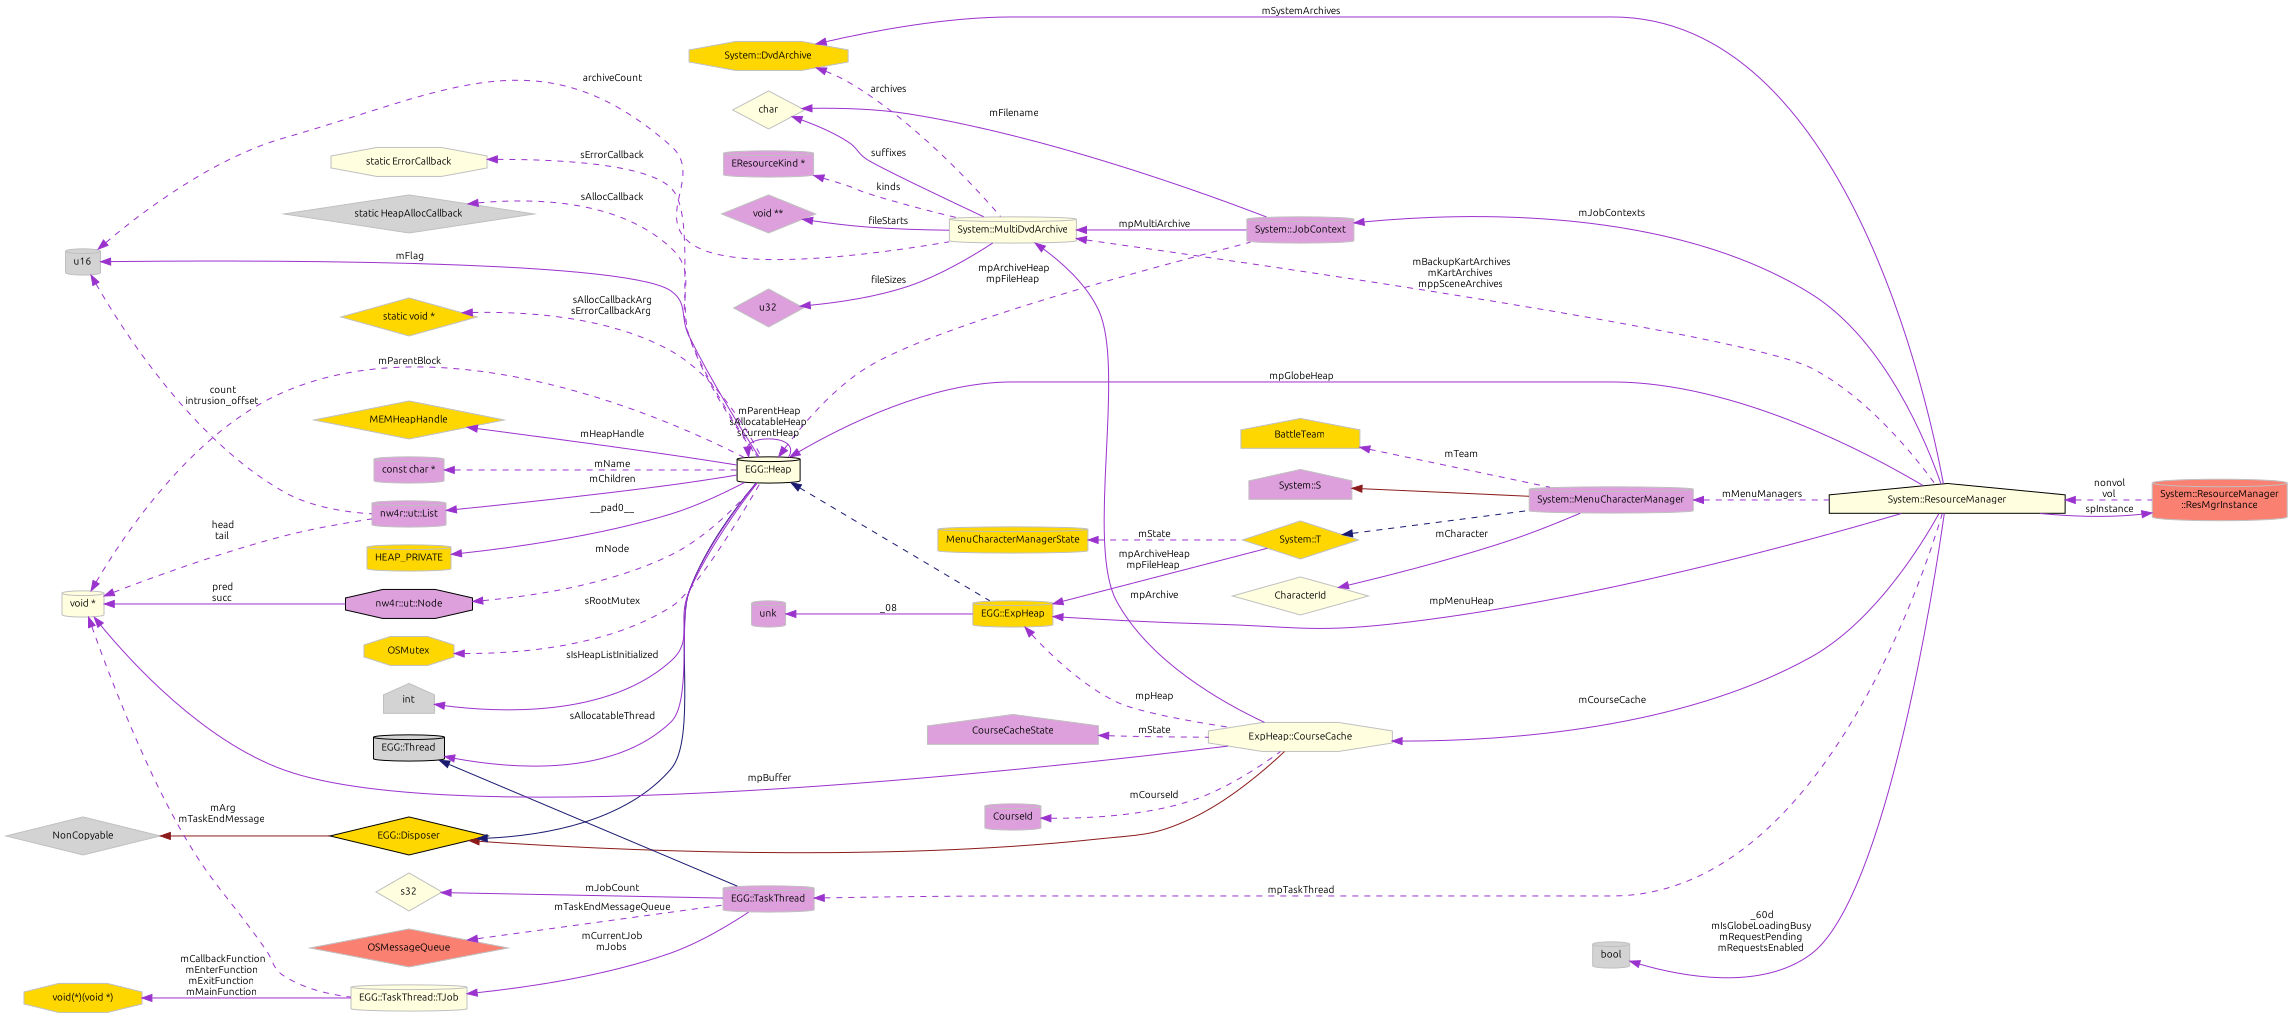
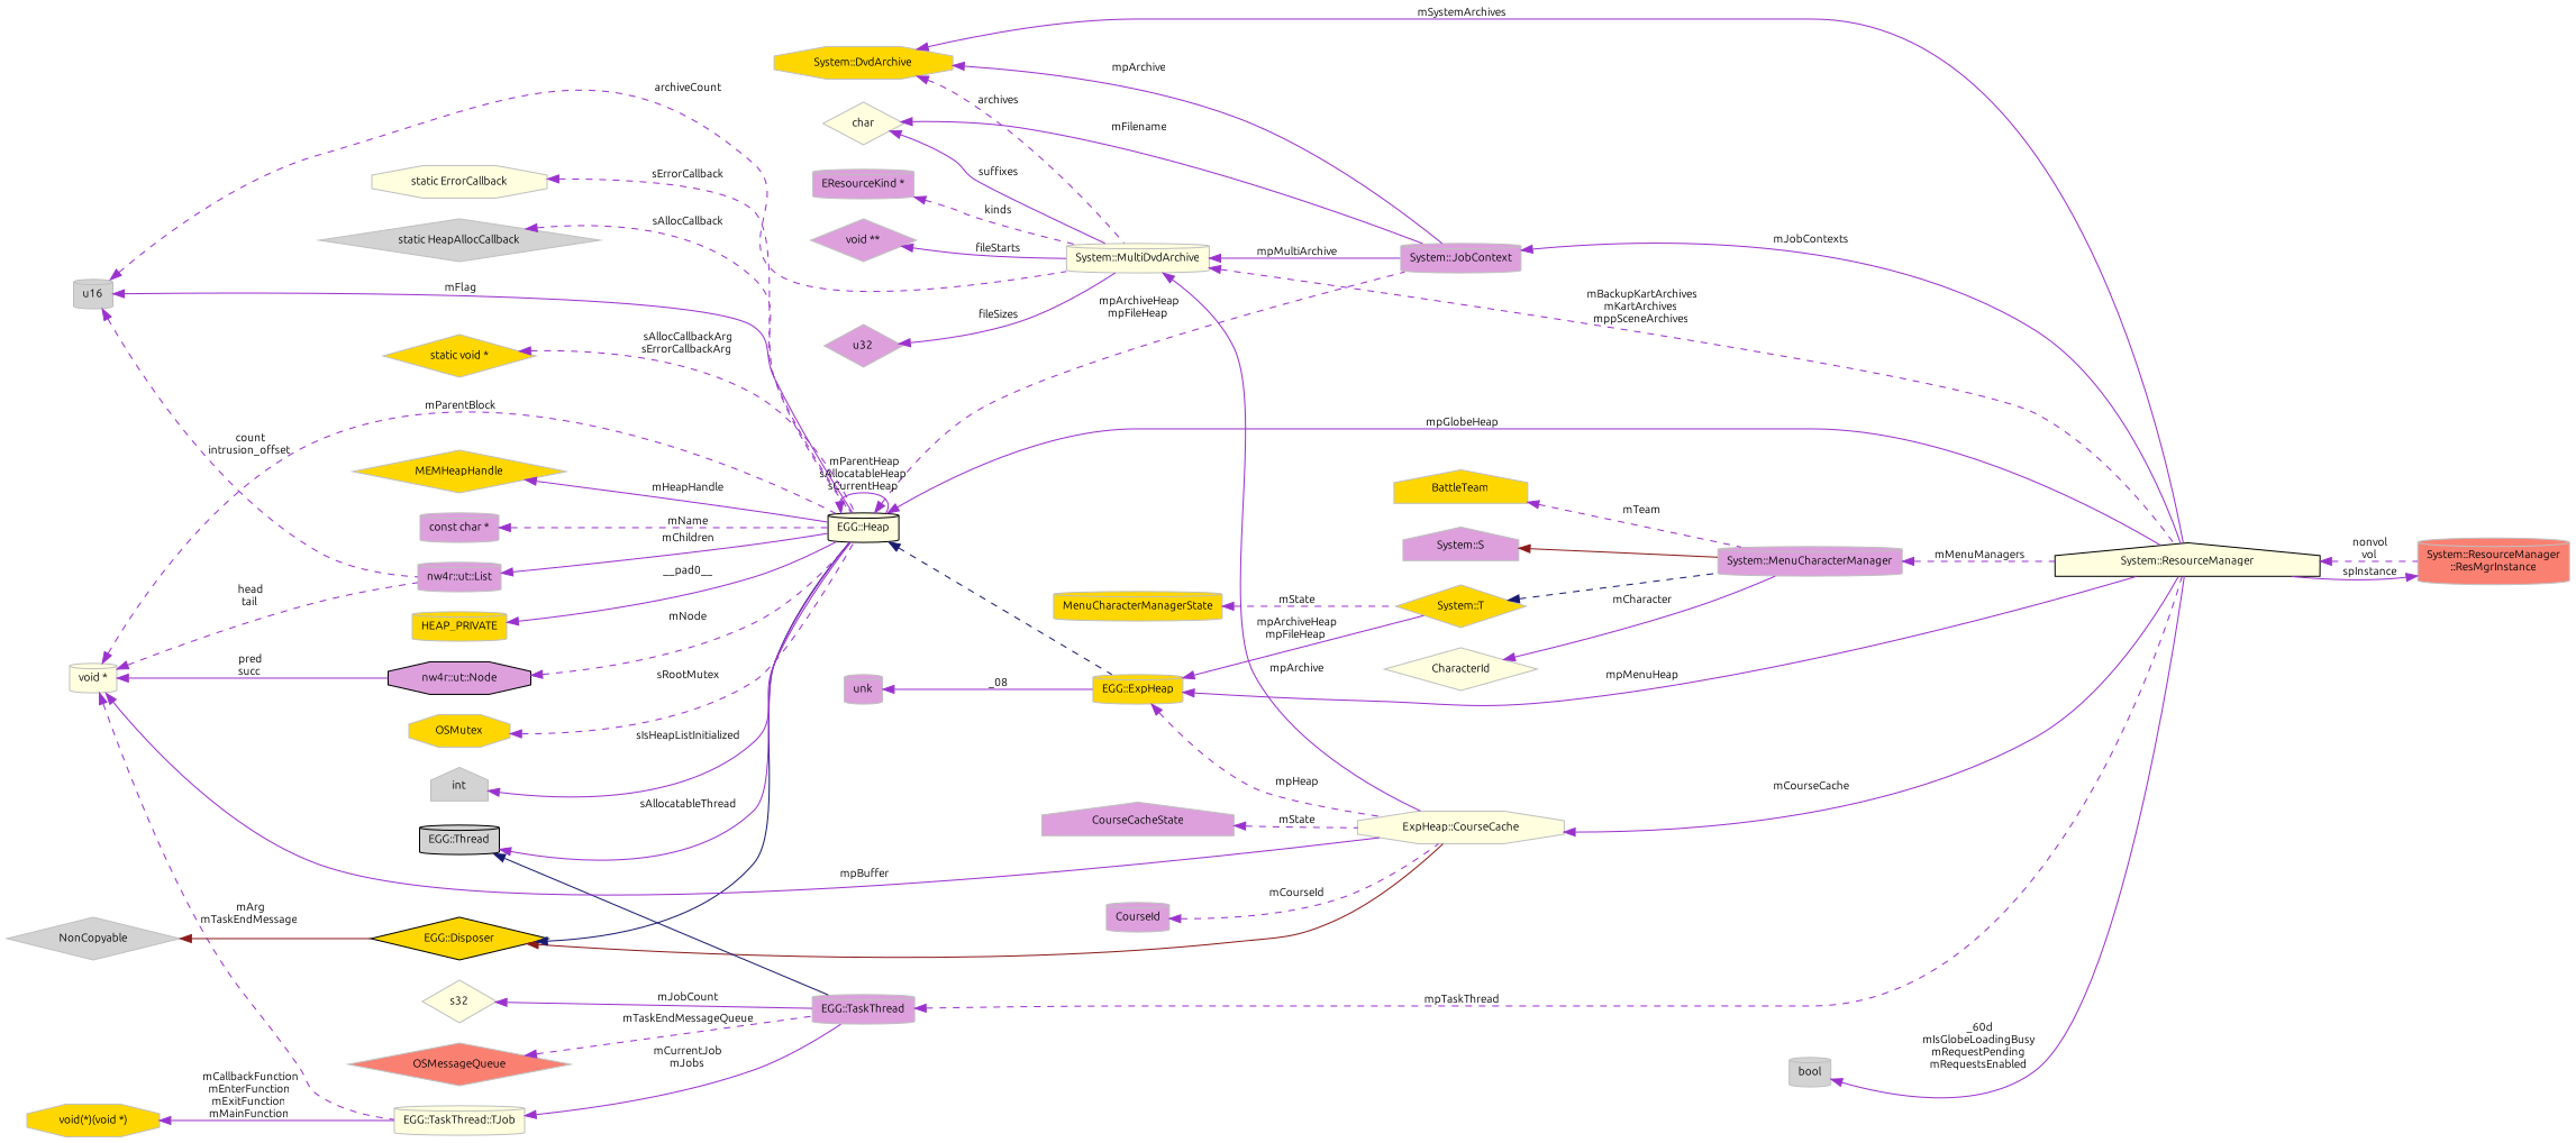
  digraph {
    fontname=Ubuntu
    rankdir=LR
    node [color=grey75 fillcolor=plum fontname=Ubuntu fontsize=10 shape=cylinder style=filled]
    edge [color=darkorchid3 dir=back fontname=Ubuntu fontsize=10 labelfontname=FreeMono labelfontsize=10 style=solid]
    n1 [color=black fillcolor=lightyellow fontcolor=black height=0.2 label="System::ResourceManager" shape=house width=0.4]
    n2 [fillcolor=salmon height=0.2 label="System::ResourceManager\l::ResMgrInstance" width=0.4]
    n3 [fillcolor=lightyellow height=0.2 label="System::MultiDvdArchive" width=0.4]
    n4 [height=0.2 label="System::JobContext" width=0.4]
    n5 [fillcolor=lightyellow height=0.2 label="ExpHeap::CourseCache" shape=octagon width=0.4]
    n6 [fillcolor=gold height=0.2 label="System::DvdArchive" shape=octagon width=0.4]
    n7 [fillcolor=lightgrey height=0.2 label=u16 width=0.4]
    n8 [color=black fillcolor=lightyellow height=0.2 label="EGG::Heap" width=0.4]
    n9 [height=0.2 label="nw4r::ut::List" width=0.4]
    n10 [fillcolor=gold height=0.2 label="EGG::ExpHeap" width=0.4]
    n11 [height=0.2 label=u32 shape=diamond width=0.4]
    n12 [fillcolor=lightyellow height=0.2 label=char shape=diamond width=0.4]
    n13 [height=0.2 label="void **" shape=diamond width=0.4]
    n14 [height=0.2 label="EResourceKind *" width=0.4]
    n15 [height=0.2 label=unk width=0.4]
    n16 [fillcolor=gold height=0.2 label="System::T" shape=diamond width=0.4]
    n17 [color=black fillcolor=gold height=0.2 label="EGG::Disposer" shape=diamond width=0.4]
    n18 [fillcolor=lightgrey height=0.2 label=NonCopyable shape=diamond width=0.4]
    n19 [fillcolor=gold height=0.2 label=HEAP_PRIVATE width=0.4]
    n20 [fillcolor=gold height=0.2 label=OSMutex shape=octagon width=0.4]
    n21 [fillcolor=lightgrey height=0.2 label=int shape=house width=0.4]
    n22 [fillcolor=lightyellow height=0.2 label="static ErrorCallback" shape=octagon width=0.4]
    n23 [fillcolor=lightgrey height=0.2 label="static HeapAllocCallback" shape=diamond width=0.4]
    n24 [fillcolor=gold height=0.2 label="static void *" shape=diamond width=0.4]
    n25 [color=black fillcolor=lightgrey height=0.2 label="EGG::Thread" width=0.4]
    n26 [height=0.2 label="EGG::TaskThread" width=0.4]
    n27 [fillcolor=gold height=0.2 label=MEMHeapHandle shape=diamond width=0.4]
    n28 [fillcolor=lightyellow height=0.2 label="void *" width=0.4]
    n29 [color=black height=0.2 label="nw4r::ut::Node" shape=octagon width=0.4]
    n30 [fillcolor=lightyellow height=0.2 label="EGG::TaskThread::TJob" width=0.4]
    n31 [height=0.2 label="const char *" width=0.4]
    n32 [fillcolor=gold height=0.2 label="void(*)(void *)" shape=octagon width=0.4]
    n33 [fillcolor=lightyellow height=0.2 label=s32 shape=diamond width=0.4]
    n34 [fillcolor=salmon height=0.2 label=OSMessageQueue shape=diamond width=0.4]
    n35 [height=0.2 label="System::MenuCharacterManager" width=0.4]
    n36 [height=0.2 label=CourseId width=0.4]
    n37 [height=0.2 label=CourseCacheState shape=house width=0.4]
    n38 [height=0.2 label="System::S" shape=house width=0.4]
    n39 [fillcolor=gold height=0.2 label=MenuCharacterManagerState width=0.4]
    n40 [fillcolor=lightyellow height=0.2 label=CharacterId shape=diamond width=0.4]
    n41 [fillcolor=gold height=0.2 label=BattleTeam shape=house width=0.4]
    n42 [fillcolor=lightgrey height=0.2 label=bool width=0.4]
    n1 -> n2 [label=" nonvol\nvol" style=dashed]
    n2 -> n1 [label=" spInstance"]
    n3 -> n1 [label=" mBackupKartArchives\nmKartArchives\nmppSceneArchives" style=dashed]
    n3 -> n4 [label=" mpMultiArchive"]
    n3 -> n5 [label=" mpArchive"]
    n4 -> n1 [label=" mJobContexts"]
    n5 -> n1 [label=" mCourseCache"]
    n6 -> n1 [label=" mSystemArchives"]
    n6 -> n3 [label=" archives" style=dashed]
+   n6 -> n4 [label=" mpArchive"]
    n7 -> n3 [label=" archiveCount" style=dashed]
    n7 -> n8 [label=" mFlag"]
    n7 -> n9 [label=" count\nintrusion_offset" style=dashed]
    n8 -> n1 [label=" mpGlobeHeap"]
    n8 -> n4 [label=" mpArchiveHeap\nmpFileHeap" style=dashed]
    n8 -> n8 [label=" mParentHeap\nsAllocatableHeap\nsCurrentHeap"]
    n8 -> n10 [color=midnightblue style=dashed]
    n9 -> n8 [label=" mChildren"]
    n10 -> n1 [label=" mpMenuHeap"]
    n10 -> n5 [label=" mpHeap" style=dashed]
    n10 -> n16 [label=" mpArchiveHeap\nmpFileHeap"]
    n11 -> n3 [label=" fileSizes"]
    n12 -> n3 [label=" suffixes"]
    n12 -> n4 [label=" mFilename"]
    n13 -> n3 [label=" fileStarts"]
    n14 -> n3 [label=" kinds" style=dashed]
    n15 -> n10 [label=" _08"]
    n16 -> n35 [color=midnightblue style=dashed]
    n17 -> n5 [color=firebrick4]
    n17 -> n8 [color=midnightblue]
    n18 -> n17 [color=firebrick4]
    n19 -> n8 [label=" __pad0__"]
    n20 -> n8 [label=" sRootMutex" style=dashed]
    n21 -> n8 [label=" sIsHeapListInitialized"]
    n22 -> n8 [label=" sErrorCallback" style=dashed]
    n23 -> n8 [label=" sAllocCallback" style=dashed]
    n24 -> n8 [label=" sAllocCallbackArg\nsErrorCallbackArg" style=dashed]
    n25 -> n8 [label=" sAllocatableThread"]
    n25 -> n26 [color=midnightblue]
    n26 -> n1 [label=" mpTaskThread" style=dashed]
    n27 -> n8 [label=" mHeapHandle"]
    n28 -> n5 [label=" mpBuffer"]
    n28 -> n8 [label=" mParentBlock" style=dashed]
    n28 -> n9 [label=" head\ntail" style=dashed]
    n28 -> n29 [label=" pred\nsucc"]
    n28 -> n30 [label=" mArg\nmTaskEndMessage" style=dashed]
    n29 -> n8 [label=" mNode" style=dashed]
    n30 -> n26 [label=" mCurrentJob\nmJobs"]
    n31 -> n8 [label=" mName" style=dashed]
    n32 -> n30 [label=" mCallbackFunction\nmEnterFunction\nmExitFunction\nmMainFunction"]
    n33 -> n26 [label=" mJobCount"]
    n34 -> n26 [label=" mTaskEndMessageQueue" style=dashed]
    n35 -> n1 [label=" mMenuManagers" style=dashed]
    n36 -> n5 [label=" mCourseId" style=dashed]
    n37 -> n5 [label=" mState" style=dashed]
    n38 -> n35 [color=firebrick4]
    n39 -> n16 [label=" mState" style=dashed]
    n40 -> n35 [label=" mCharacter"]
    n41 -> n35 [label=" mTeam" style=dashed]
    n42 -> n1 [label=" _60d\nmIsGlobeLoadingBusy\nmRequestPending\nmRequestsEnabled"]
  }
